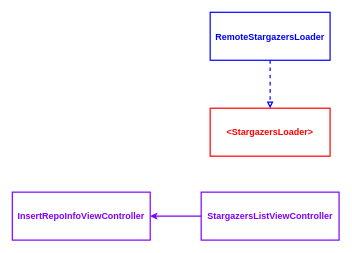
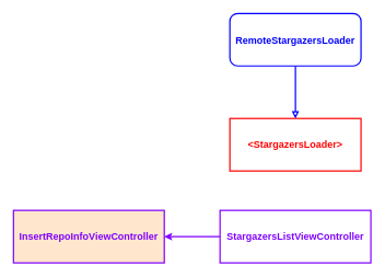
  <mxCell id="0" />
  <mxCell id="1" parent="0" />
  <mxCell id="2" style="edgeStyle=orthogonalEdgeStyle;rounded=0;orthogonalLoop=1;jettySize=auto;html=1;fontSize=12;strokeColor=#7F00FF;strokeWidth=2;" parent="1" source="3" target="7" edge="1"><mxGeometry relative="1" as="geometry" /></mxCell>
  <mxCell id="3" value="StargazersListViewController" style="rounded=0;whiteSpace=wrap;html=1;strokeWidth=2;fontSize=15;fontStyle=1;strokeColor=#7F00FF;fontColor=#7F00FF;" parent="1" vertex="1"><mxGeometry x="335" y="320" width="230" height="80" as="geometry" /></mxCell>
  <mxCell id="4" value="&amp;lt;StargazersLoader&amp;gt;" style="rounded=0;whiteSpace=wrap;html=1;fontSize=15;strokeWidth=2;fontStyle=1;strokeColor=#FF0000;fontColor=#FF0000;" parent="1" vertex="1"><mxGeometry x="350" y="180" width="200" height="80" as="geometry" /></mxCell>
- <mxCell id="5" style="edgeStyle=orthogonalEdgeStyle;rounded=0;orthogonalLoop=1;jettySize=auto;html=1;entryX=0.5;entryY=0;entryDx=0;entryDy=0;fontSize=12;dashed=1;endArrow=block;endFill=0;strokeWidth=2;strokeColor=#0000FF;exitX=0.5;exitY=1;exitDx=0;exitDy=0;" parent="1" source="6" target="4" edge="1"><mxGeometry relative="1" as="geometry"><Array as="points"><mxPoint x="450" y="160" /><mxPoint x="450" y="160" /></Array></mxGeometry></mxCell>
- <mxCell id="6" value="RemoteStargazersLoader" style="rounded=0;whiteSpace=wrap;html=1;fontSize=15;strokeWidth=2;fontStyle=1;strokeColor=#0000FF;fontColor=#0000FF;" parent="1" vertex="1"><mxGeometry x="350" y="20" width="200" height="80" as="geometry" /></mxCell>
- <mxCell id="7" value="InsertRepoInfoViewController" style="rounded=0;whiteSpace=wrap;html=1;strokeWidth=2;fontSize=15;fontStyle=1;strokeColor=#7F00FF;fontColor=#7F00FF;" parent="1" vertex="1"><mxGeometry x="20" y="320" width="230" height="80" as="geometry" /></mxCell>
+ <mxCell id="5" style="edgeStyle=orthogonalEdgeStyle;rounded=0;orthogonalLoop=1;jettySize=auto;html=1;entryX=0.5;entryY=0;entryDx=0;entryDy=0;fontSize=12;dashed=0;endArrow=block;endFill=0;strokeWidth=2;strokeColor=#0000FF;exitX=0.5;exitY=1;exitDx=0;exitDy=0;" parent="1" source="6" target="4" edge="1"><mxGeometry relative="1" as="geometry"><Array as="points"><mxPoint x="450" y="160" /><mxPoint x="450" y="160" /></Array></mxGeometry></mxCell>
+ <mxCell id="6" value="RemoteStargazersLoader" style="whiteSpace=wrap;html=1;fontSize=15;strokeWidth=2;fontStyle=1;strokeColor=#0000FF;fontColor=#0000FF;rounded=1;" parent="1" vertex="1"><mxGeometry x="350" y="20" width="200" height="80" as="geometry" /></mxCell>
+ <mxCell id="7" value="InsertRepoInfoViewController" style="rounded=0;whiteSpace=wrap;html=1;strokeWidth=2;fontSize=15;fontStyle=1;strokeColor=#7F00FF;fontColor=#7F00FF;fillColor=#ffe6cc;" parent="1" vertex="1"><mxGeometry x="20" y="320" width="230" height="80" as="geometry" /></mxCell>
